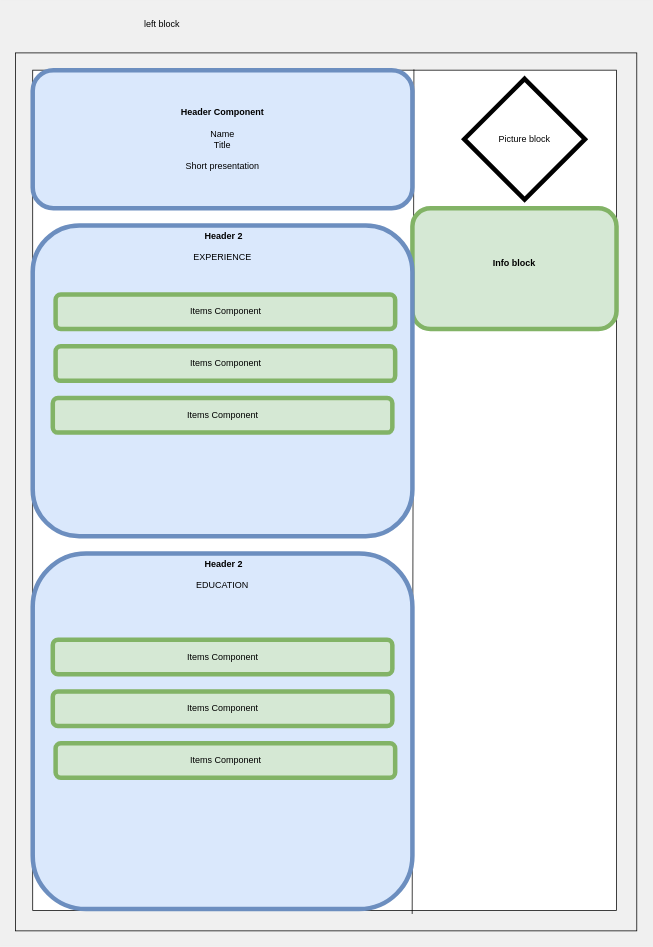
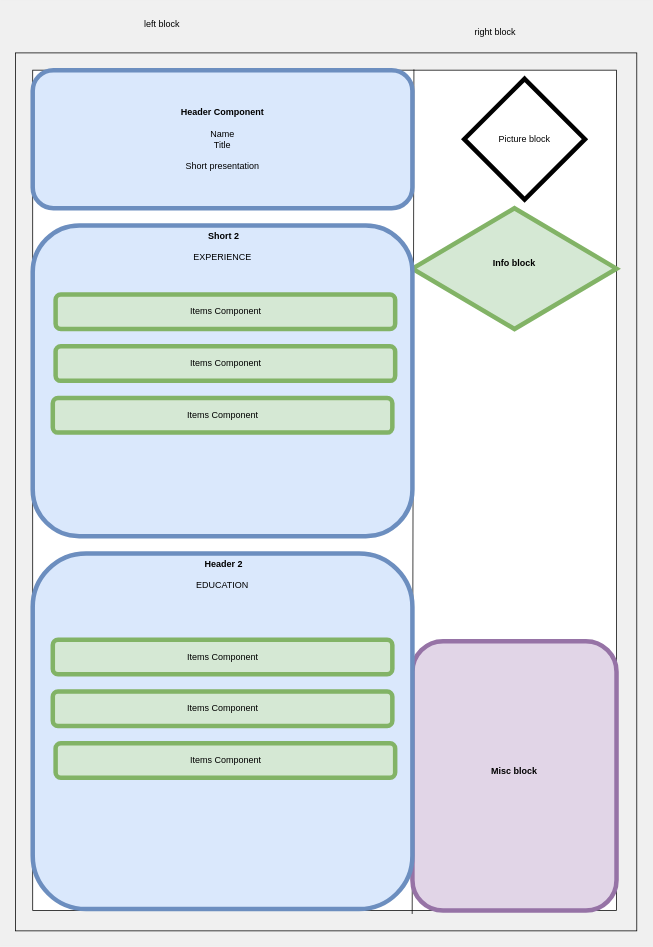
  <mxCell id="0" />
  <mxCell id="1" parent="0" />
  <mxCell id="2" value="" style="rounded=0;whiteSpace=wrap;html=1;fillColor=none;" vertex="1" parent="1"><mxGeometry width="828" height="1170" as="geometry" x="20" y="70" /></mxCell>
  <mxCell id="3" value="" style="whiteSpace=wrap;html=1;perimeterSpacing=0;" vertex="1" parent="1"><mxGeometry x="43" y="93" width="778" height="1120" as="geometry" /></mxCell>
  <mxCell id="4" value="" style="endArrow=none;html=1;verticalAlign=top;exitX=0.65;exitY=1.004;exitDx=0;exitDy=0;exitPerimeter=0;" edge="1" parent="1" source="3"><mxGeometry width="50" height="50" relative="1" as="geometry"><mxPoint x="549" y="1197" as="sourcePoint" /><mxPoint x="551" y="92" as="targetPoint" /></mxGeometry></mxCell>
  <mxCell id="5" value="left block" style="text;html=1;align=center;verticalAlign=middle;resizable=0;points=[];autosize=1;" vertex="1" parent="1"><mxGeometry x="180" y="20" width="69" height="23" as="geometry" /></mxCell>
+ <mxCell id="6" value="right block" style="text;html=1;align=center;verticalAlign=middle;resizable=0;points=[];autosize=1;" vertex="1" parent="1"><mxGeometry x="624" y="30" width="69" height="23" as="geometry" /></mxCell>
  <mxCell id="7" value="&lt;b&gt;Header Component&lt;br&gt;&lt;/b&gt;&lt;br&gt;Name&lt;br&gt;Title&lt;br&gt;&lt;br&gt;Short presentation" style="rounded=1;whiteSpace=wrap;html=1;strokeColor=#6c8ebf;fillColor=#dae8fc;strokeWidth=6;perimeterSpacing=7;" vertex="1" parent="1"><mxGeometry x="43" y="93" width="506" height="184" as="geometry" /></mxCell>
  <mxCell id="8" value="Picture block" style="rhombus;whiteSpace=wrap;html=1;strokeColor=#000000;strokeWidth=6;fillColor=none;" vertex="1" parent="1"><mxGeometry x="618" y="104.5" width="161" height="161" as="geometry" /></mxCell>
- <mxCell id="10" value="&lt;b&gt;Info block&lt;br&gt;&lt;br&gt;&lt;/b&gt;" style="rounded=1;whiteSpace=wrap;html=1;strokeColor=#82b366;strokeWidth=6;fillColor=#d5e8d4;" vertex="1" parent="1"><mxGeometry x="549" y="277" width="272" height="161" as="geometry" /></mxCell>
- <mxCell id="11" value="&lt;b&gt;&amp;nbsp;Header 2&lt;br&gt;&lt;/b&gt;&lt;br&gt;EXPERIENCE&lt;br&gt;&lt;br&gt;" style="rounded=1;whiteSpace=wrap;html=1;strokeColor=#6c8ebf;fillColor=#dae8fc;strokeWidth=6;perimeterSpacing=7;verticalAlign=top;" vertex="1" parent="1"><mxGeometry x="43" y="300" width="506" height="414" as="geometry" /></mxCell>
+ <mxCell id="9" value="&lt;b&gt;Misc block&lt;br&gt;&lt;br&gt;&lt;/b&gt;" style="rounded=1;whiteSpace=wrap;html=1;strokeColor=#9673a6;strokeWidth=6;fillColor=#e1d5e7;" vertex="1" parent="1"><mxGeometry x="549" y="854" width="272" height="359" as="geometry" /></mxCell>
+ <mxCell id="10" value="&lt;b&gt;Info block&lt;br&gt;&lt;br&gt;&lt;/b&gt;" style="rhombus;whiteSpace=wrap;html=1;strokeColor=#82b366;strokeWidth=6;fillColor=#d5e8d4;" vertex="1" parent="1"><mxGeometry x="549" y="277" width="272" height="161" as="geometry" /></mxCell>
+ <mxCell id="11" value="&lt;b&gt;&amp;nbsp;Short 2&lt;br&gt;&lt;/b&gt;&lt;br&gt;EXPERIENCE&lt;br&gt;&lt;br&gt;" style="rounded=1;whiteSpace=wrap;html=1;strokeColor=#6c8ebf;fillColor=#dae8fc;strokeWidth=6;perimeterSpacing=7;verticalAlign=top;" vertex="1" parent="1"><mxGeometry x="43" y="300" width="506" height="414" as="geometry" /></mxCell>
  <mxCell id="12" value="&lt;b&gt;&amp;nbsp;Header 2&lt;br&gt;&lt;/b&gt;&lt;br&gt;EDUCATION&lt;br&gt;" style="rounded=1;whiteSpace=wrap;html=1;strokeColor=#6c8ebf;fillColor=#dae8fc;strokeWidth=6;perimeterSpacing=7;verticalAlign=top;" vertex="1" parent="1"><mxGeometry x="43" y="737" width="506" height="474" as="geometry" /></mxCell>
  <mxCell id="13" value="Items Component" style="rounded=1;whiteSpace=wrap;html=1;strokeColor=#82b366;strokeWidth=6;fillColor=#d5e8d4;" vertex="1" parent="1"><mxGeometry x="73.5" y="392" width="452.5" height="46" as="geometry" /></mxCell>
  <mxCell id="14" value="Items Component" style="rounded=1;whiteSpace=wrap;html=1;strokeColor=#82b366;strokeWidth=6;fillColor=#d5e8d4;" vertex="1" parent="1"><mxGeometry x="73.5" y="461" width="452.5" height="46" as="geometry" /></mxCell>
  <mxCell id="15" value="Items Component" style="rounded=1;whiteSpace=wrap;html=1;strokeColor=#82b366;strokeWidth=6;fillColor=#d5e8d4;" vertex="1" parent="1"><mxGeometry x="69.75" y="852" width="452.5" height="46" as="geometry" /></mxCell>
  <mxCell id="16" value="Items Component" style="rounded=1;whiteSpace=wrap;html=1;strokeColor=#82b366;strokeWidth=6;fillColor=#d5e8d4;" vertex="1" parent="1"><mxGeometry x="69.75" y="530" width="452.5" height="46" as="geometry" /></mxCell>
  <mxCell id="17" value="Items Component" style="rounded=1;whiteSpace=wrap;html=1;strokeColor=#82b366;strokeWidth=6;fillColor=#d5e8d4;" vertex="1" parent="1"><mxGeometry x="69.75" y="921" width="452.5" height="46" as="geometry" /></mxCell>
  <mxCell id="18" value="Items Component" style="rounded=1;whiteSpace=wrap;html=1;strokeColor=#82b366;strokeWidth=6;fillColor=#d5e8d4;" vertex="1" parent="1"><mxGeometry x="73.5" y="990" width="452.5" height="46" as="geometry" /></mxCell>
